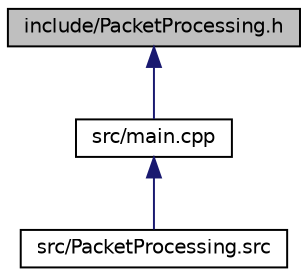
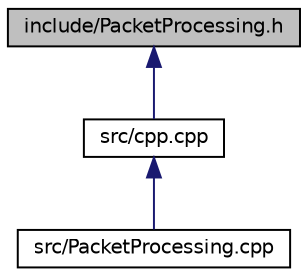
  digraph {
    node [color=black fillcolor=white fontname=Helvetica fontsize=10 shape=record style=filled]
    edge [color=midnightblue dir=back fontname=Helvetica fontsize=10 labelfontname=Helvetica labelfontsize=10 style=solid]
    n1 [fillcolor=grey75 fontcolor=black height=0.2 label="include/PacketProcessing.h" width=0.4]
-   n2 [height=0.2 label="src/main.cpp" width=0.4]
-   n3 [height=0.2 label="src/PacketProcessing.src" width=0.4]
+   n2 [height=0.2 label="src/cpp.cpp" width=0.4]
+   n3 [height=0.2 label="src/PacketProcessing.cpp" width=0.4]
    n1 -> n2
    n2 -> n3
  }
